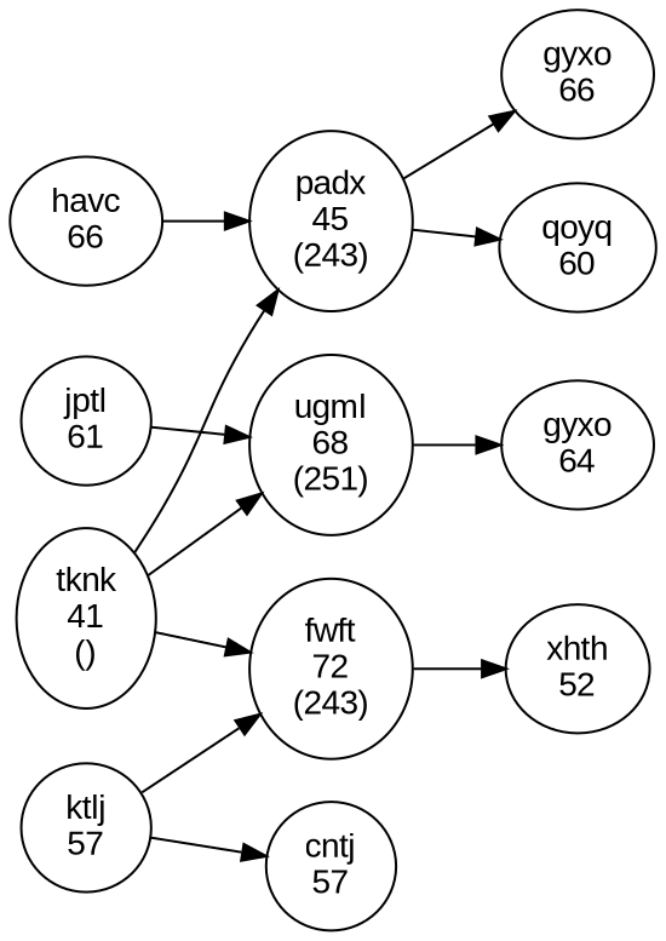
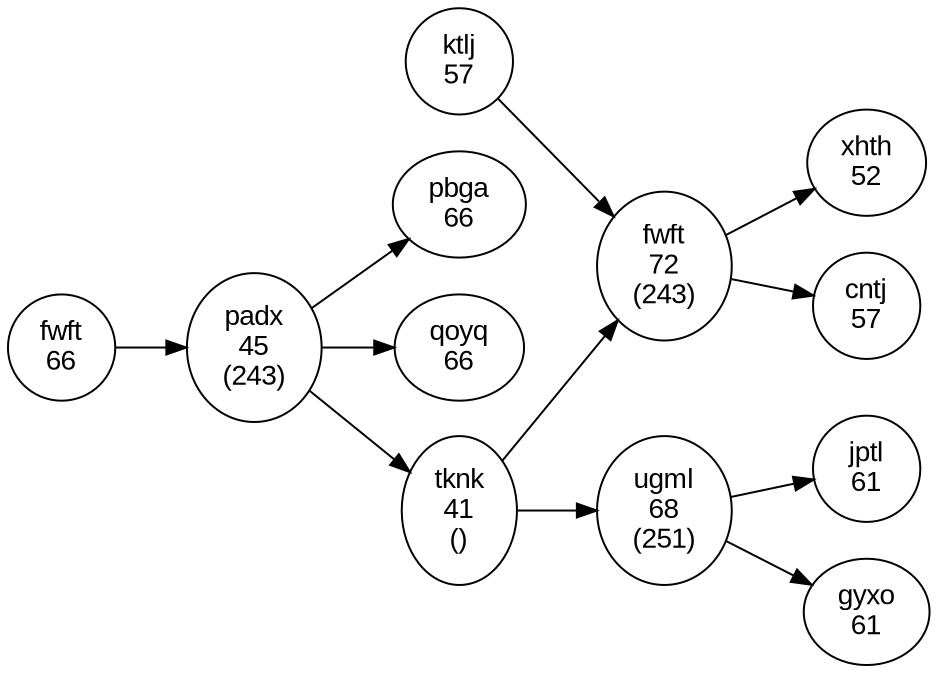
  strict digraph {
    fontname="Liberation Sans"
    rankdir=LR
    node [fontname="Liberation Sans"]
    edge [fontname="Liberation Sans"]
-   n1 [label="gyxo\n66"]
+   n1 [label="pbga\n66"]
    n2 [label="xhth\n52"]
-   n3 [label="havc\n66"]
+   n3 [label="fwft\n66"]
    n4 [label="padx\n45\n(243)"]
    n5 [label="ktlj\n57"]
    n6 [label="fwft\n72\n(243)"]
    n7 [label="cntj\n57"]
-   n8 [label="qoyq\n60"]
+   n8 [label="qoyq\n66"]
    n9 [label="tknk\n41\n()"]
    n10 [label="ugml\n68\n(251)"]
    n11 [label="jptl\n61"]
-   n12 [label="gyxo\n64"]
+   n12 [label="gyxo\n61"]
    n3 -> n4
    n4 -> n1
    n4 -> n8
    n5 -> n6
    n6 -> n2
-   n5 -> n7
-   n9 -> n4
+   n6 -> n7
+   n4 -> n9
    n9 -> n6
    n9 -> n10
-   n11 -> n10
+   n10 -> n11
    n10 -> n12
  }
